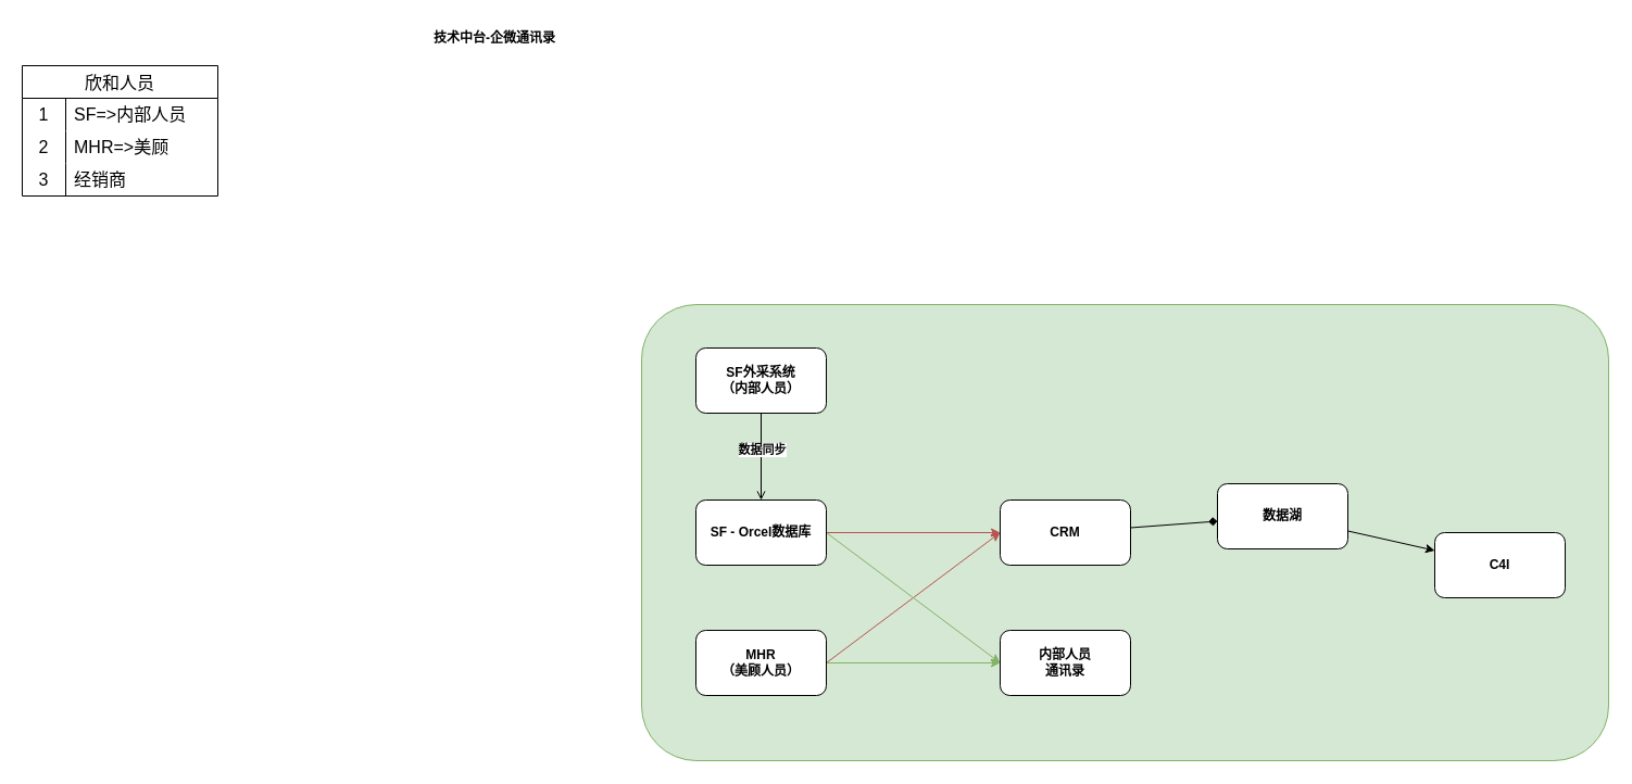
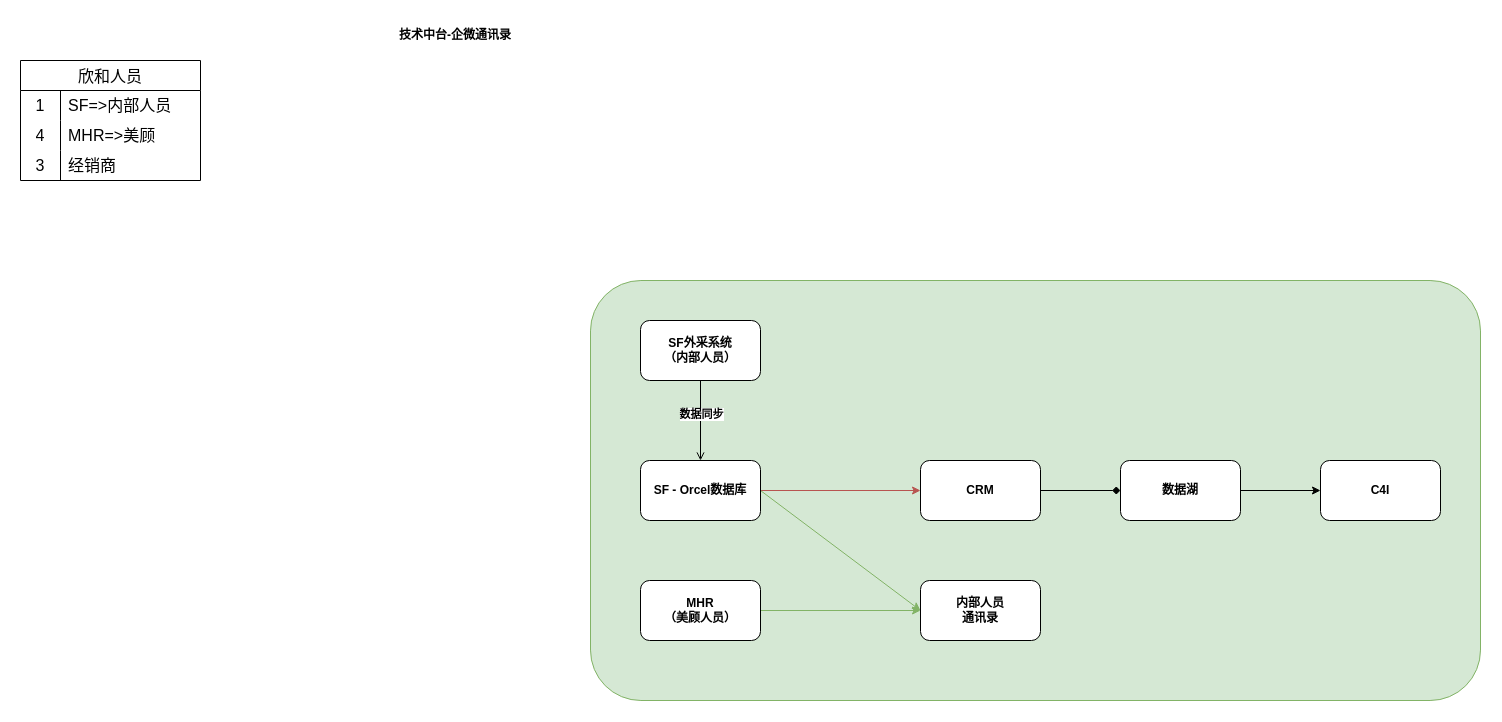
  <mxCell id="0" />
  <mxCell id="1" parent="0" />
  <mxCell id="2" value="" style="rounded=1;whiteSpace=wrap;html=1;fillColor=#d5e8d4;strokeColor=#82b366;arcSize=12;" vertex="1" parent="1"><mxGeometry x="590" y="280" width="890" height="420" as="geometry" /></mxCell>
  <mxCell id="3" value="欣和人员" style="shape=table;startSize=30;container=1;collapsible=0;childLayout=tableLayout;fixedRows=1;rowLines=0;fontStyle=0;strokeColor=default;fontSize=16;" vertex="1" parent="1"><mxGeometry x="20" y="60" width="180" height="120" as="geometry" /></mxCell>
  <mxCell id="4" value="" style="shape=tableRow;horizontal=0;startSize=0;swimlaneHead=0;swimlaneBody=0;top=0;left=0;bottom=0;right=0;collapsible=0;dropTarget=0;fillColor=none;points=[[0,0.5],[1,0.5]];portConstraint=eastwest;strokeColor=inherit;fontSize=16;" vertex="1" parent="3"><mxGeometry y="30" width="180" height="30" as="geometry" /></mxCell>
  <mxCell id="5" value="1" style="shape=partialRectangle;html=1;whiteSpace=wrap;connectable=0;fillColor=none;top=0;left=0;bottom=0;right=0;overflow=hidden;pointerEvents=1;strokeColor=inherit;fontSize=16;" vertex="1" parent="4"><mxGeometry width="40" height="30" as="geometry"><mxRectangle width="40" height="30" as="alternateBounds" /></mxGeometry></mxCell>
  <mxCell id="6" value="SF=&amp;gt;内部人员" style="shape=partialRectangle;html=1;whiteSpace=wrap;connectable=0;fillColor=none;top=0;left=0;bottom=0;right=0;align=left;spacingLeft=6;overflow=hidden;strokeColor=inherit;fontSize=16;" vertex="1" parent="4"><mxGeometry x="40" width="140" height="30" as="geometry"><mxRectangle width="140" height="30" as="alternateBounds" /></mxGeometry></mxCell>
  <mxCell id="7" value="" style="shape=tableRow;horizontal=0;startSize=0;swimlaneHead=0;swimlaneBody=0;top=0;left=0;bottom=0;right=0;collapsible=0;dropTarget=0;fillColor=none;points=[[0,0.5],[1,0.5]];portConstraint=eastwest;strokeColor=inherit;fontSize=16;" vertex="1" parent="3"><mxGeometry y="60" width="180" height="30" as="geometry" /></mxCell>
- <mxCell id="8" value="2" style="shape=partialRectangle;html=1;whiteSpace=wrap;connectable=0;fillColor=none;top=0;left=0;bottom=0;right=0;overflow=hidden;strokeColor=inherit;fontSize=16;" vertex="1" parent="7"><mxGeometry width="40" height="30" as="geometry"><mxRectangle width="40" height="30" as="alternateBounds" /></mxGeometry></mxCell>
+ <mxCell id="8" value="4" style="shape=partialRectangle;html=1;whiteSpace=wrap;connectable=0;fillColor=none;top=0;left=0;bottom=0;right=0;overflow=hidden;strokeColor=inherit;fontSize=16;" vertex="1" parent="7"><mxGeometry width="40" height="30" as="geometry"><mxRectangle width="40" height="30" as="alternateBounds" /></mxGeometry></mxCell>
  <mxCell id="9" value="MHR=&amp;gt;美顾" style="shape=partialRectangle;html=1;whiteSpace=wrap;connectable=0;fillColor=none;top=0;left=0;bottom=0;right=0;align=left;spacingLeft=6;overflow=hidden;strokeColor=inherit;fontSize=16;" vertex="1" parent="7"><mxGeometry x="40" width="140" height="30" as="geometry"><mxRectangle width="140" height="30" as="alternateBounds" /></mxGeometry></mxCell>
  <mxCell id="10" value="" style="shape=tableRow;horizontal=0;startSize=0;swimlaneHead=0;swimlaneBody=0;top=0;left=0;bottom=0;right=0;collapsible=0;dropTarget=0;fillColor=none;points=[[0,0.5],[1,0.5]];portConstraint=eastwest;strokeColor=inherit;fontSize=16;" vertex="1" parent="3"><mxGeometry y="90" width="180" height="30" as="geometry" /></mxCell>
  <mxCell id="11" value="3" style="shape=partialRectangle;html=1;whiteSpace=wrap;connectable=0;fillColor=none;top=0;left=0;bottom=0;right=0;overflow=hidden;strokeColor=inherit;fontSize=16;" vertex="1" parent="10"><mxGeometry width="40" height="30" as="geometry"><mxRectangle width="40" height="30" as="alternateBounds" /></mxGeometry></mxCell>
  <mxCell id="12" value="经销商" style="shape=partialRectangle;html=1;whiteSpace=wrap;connectable=0;fillColor=none;top=0;left=0;bottom=0;right=0;align=left;spacingLeft=6;overflow=hidden;strokeColor=inherit;fontSize=16;" vertex="1" parent="10"><mxGeometry x="40" width="140" height="30" as="geometry"><mxRectangle width="140" height="30" as="alternateBounds" /></mxGeometry></mxCell>
  <mxCell id="13" value="" style="edgeStyle=none;rounded=0;orthogonalLoop=1;jettySize=auto;html=1;endArrow=open;" edge="1" parent="1" source="15" target="22"><mxGeometry relative="1" as="geometry" /></mxCell>
  <mxCell id="14" value="数据同步" style="edgeLabel;html=1;align=center;verticalAlign=middle;resizable=0;points=[];fontStyle=1" vertex="1" connectable="0" parent="13"><mxGeometry x="-0.215" y="2" relative="1" as="geometry"><mxPoint x="-2" y="2" as="offset" /></mxGeometry></mxCell>
  <mxCell id="15" value="SF外采系统&lt;br&gt;（内部人员）" style="rounded=1;whiteSpace=wrap;html=1;fontStyle=1" vertex="1" parent="1"><mxGeometry x="640" y="320" width="120" height="60" as="geometry" /></mxCell>
- <mxCell id="16" style="edgeStyle=none;rounded=0;orthogonalLoop=1;jettySize=auto;html=1;entryX=0;entryY=0.5;entryDx=0;entryDy=0;fillColor=#f8cecc;strokeColor=#b85450;exitX=1;exitY=0.5;exitDx=0;exitDy=0;fontStyle=1" edge="1" parent="1" source="18" target="24"><mxGeometry relative="1" as="geometry"><mxPoint x="760" y="620" as="sourcePoint" /></mxGeometry></mxCell>
  <mxCell id="17" style="edgeStyle=none;rounded=0;orthogonalLoop=1;jettySize=auto;html=1;exitX=1;exitY=0.5;exitDx=0;exitDy=0;entryX=0;entryY=0.5;entryDx=0;entryDy=0;fillColor=#d5e8d4;strokeColor=#82b366;fontStyle=1" edge="1" parent="1" source="18" target="25"><mxGeometry relative="1" as="geometry" /></mxCell>
  <mxCell id="18" value="MHR&lt;br&gt;（美顾人员）" style="rounded=1;whiteSpace=wrap;html=1;fontStyle=1" vertex="1" parent="1"><mxGeometry x="640" y="580" width="120" height="60" as="geometry" /></mxCell>
  <mxCell id="19" value="&lt;b&gt;技术中台-企微通讯录&lt;/b&gt;" style="text;html=1;align=center;verticalAlign=middle;whiteSpace=wrap;rounded=0;" vertex="1" parent="1"><mxGeometry x="390" y="20" width="130" height="30" as="geometry" /></mxCell>
  <mxCell id="20" value="" style="edgeStyle=none;rounded=0;orthogonalLoop=1;jettySize=auto;html=1;fillColor=#f8cecc;strokeColor=#b85450;fontStyle=1" edge="1" parent="1" source="22" target="24"><mxGeometry relative="1" as="geometry" /></mxCell>
  <mxCell id="21" style="edgeStyle=none;rounded=0;orthogonalLoop=1;jettySize=auto;html=1;exitX=1;exitY=0.5;exitDx=0;exitDy=0;entryX=0;entryY=0.5;entryDx=0;entryDy=0;fillColor=#d5e8d4;strokeColor=#82b366;fontStyle=1" edge="1" parent="1" source="22" target="25"><mxGeometry relative="1" as="geometry" /></mxCell>
  <mxCell id="22" value="SF - Orcel数据库" style="whiteSpace=wrap;html=1;rounded=1;fontStyle=1;" vertex="1" parent="1"><mxGeometry x="640" y="460" width="120" height="60" as="geometry" /></mxCell>
  <mxCell id="23" value="" style="edgeStyle=none;rounded=0;orthogonalLoop=1;jettySize=auto;html=1;endArrow=diamond;" edge="1" parent="1" source="24" target="27"><mxGeometry relative="1" as="geometry" /></mxCell>
  <mxCell id="24" value="CRM" style="whiteSpace=wrap;html=1;rounded=1;fontStyle=1;" vertex="1" parent="1"><mxGeometry x="920" y="460" width="120" height="60" as="geometry" /></mxCell>
  <mxCell id="25" value="内部人员&lt;br&gt;通讯录" style="whiteSpace=wrap;html=1;rounded=1;fontStyle=1;" vertex="1" parent="1"><mxGeometry x="920" y="580" width="120" height="60" as="geometry" /></mxCell>
  <mxCell id="26" value="" style="edgeStyle=none;rounded=0;orthogonalLoop=1;jettySize=auto;html=1;" edge="1" parent="1" source="27" target="28"><mxGeometry relative="1" as="geometry" /></mxCell>
- <mxCell id="27" value="数据湖" style="whiteSpace=wrap;html=1;rounded=1;fontStyle=1;" vertex="1" parent="1"><mxGeometry x="1120" y="445" width="120" height="60" as="geometry" /></mxCell>
- <mxCell id="28" value="C4I" style="whiteSpace=wrap;html=1;rounded=1;fontStyle=1;" vertex="1" parent="1"><mxGeometry x="1320" y="490" width="120" height="60" as="geometry" /></mxCell>
+ <mxCell id="27" value="数据湖" style="whiteSpace=wrap;html=1;rounded=1;fontStyle=1;" vertex="1" parent="1"><mxGeometry x="1120" y="460" width="120" height="60" as="geometry" /></mxCell>
+ <mxCell id="28" value="C4I" style="whiteSpace=wrap;html=1;rounded=1;fontStyle=1;" vertex="1" parent="1"><mxGeometry x="1320" y="460" width="120" height="60" as="geometry" /></mxCell>
